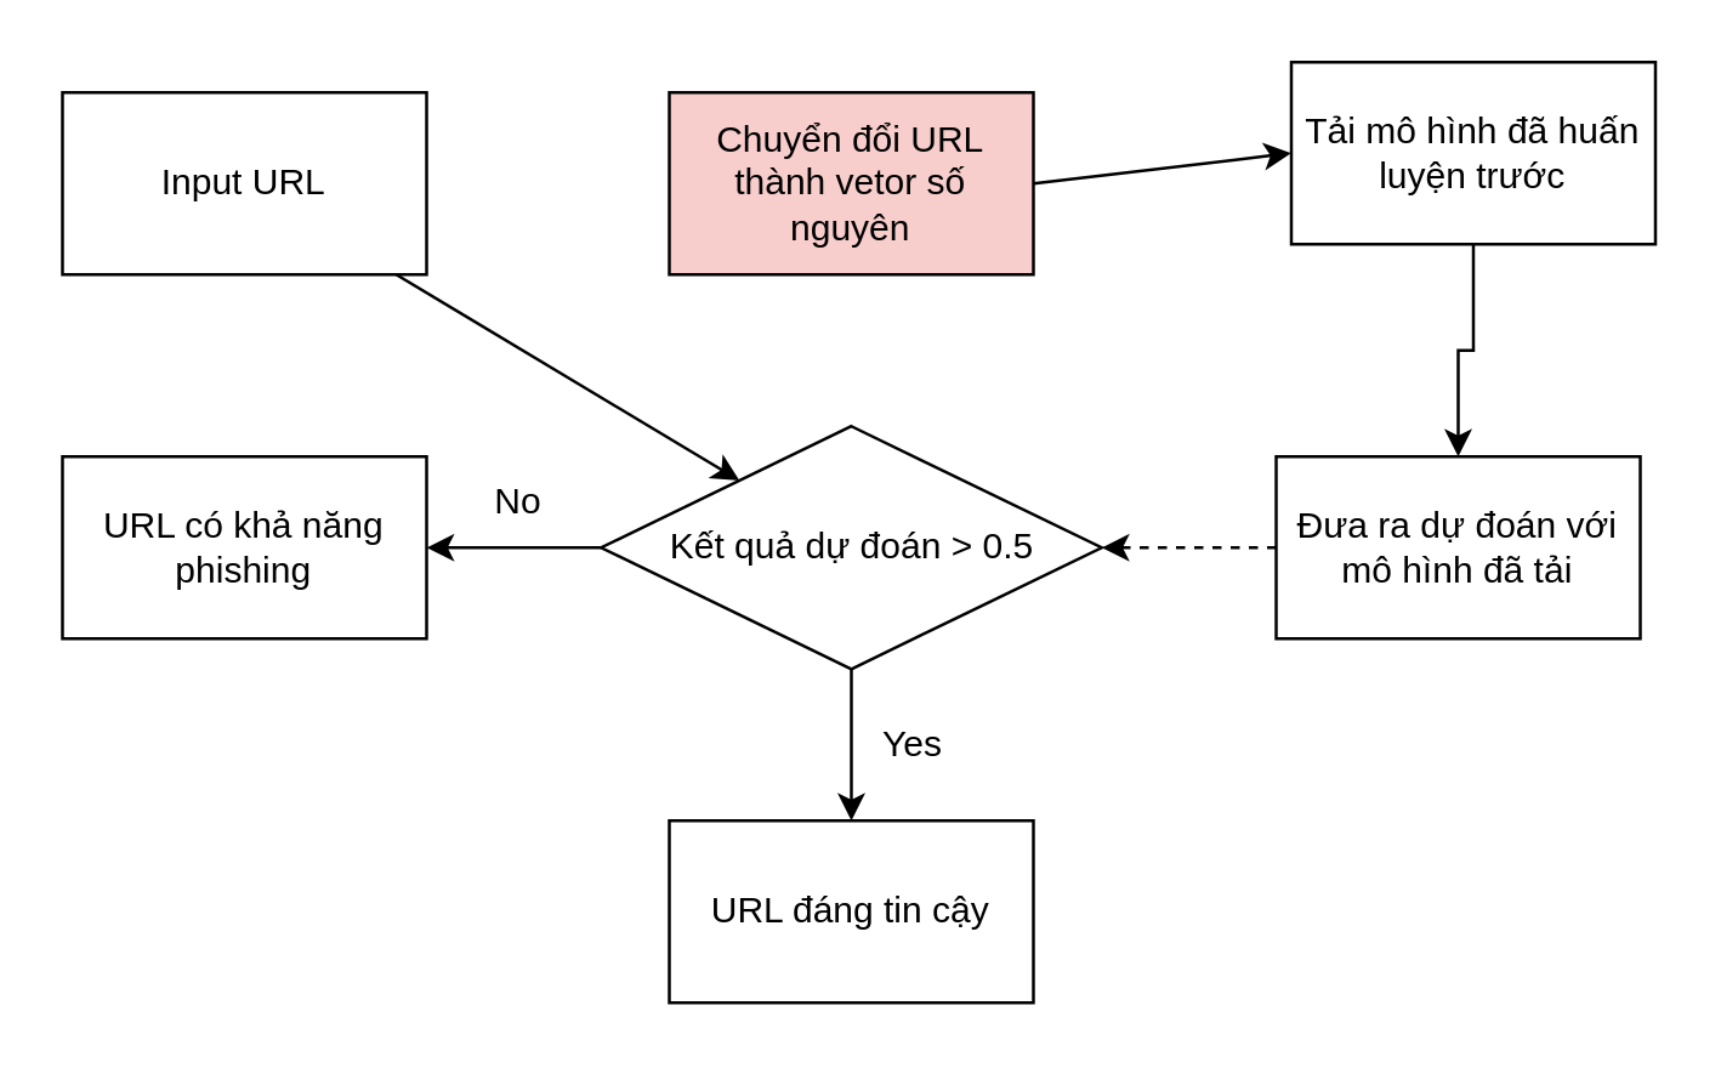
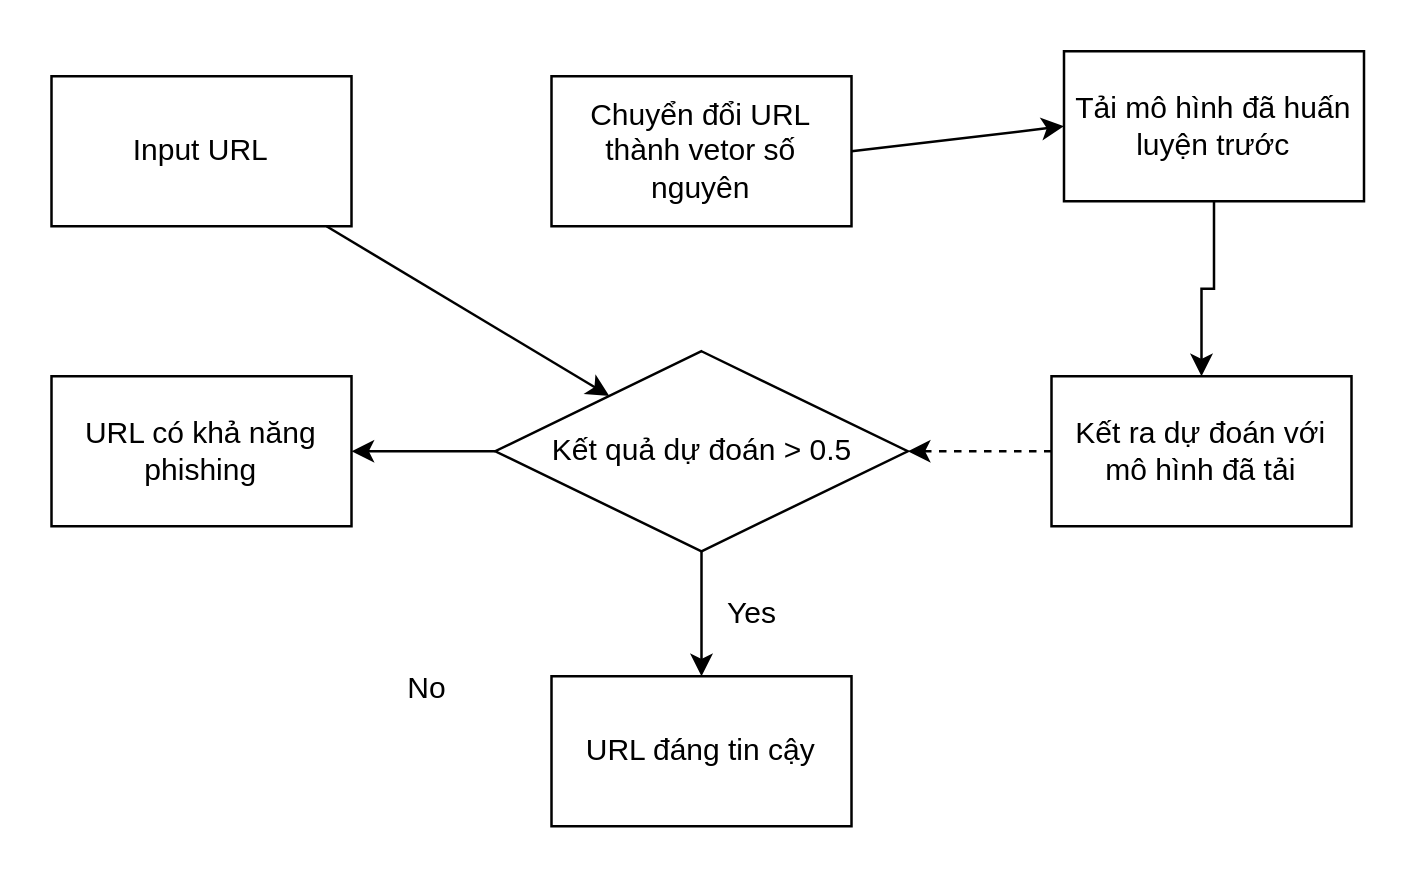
  <mxCell id="0" />
  <mxCell id="1" parent="0" />
  <mxCell id="2" style="rounded=0;orthogonalLoop=1;jettySize=auto;html=1;" edge="1" parent="1" source="3" target="12"><mxGeometry relative="1" as="geometry" /></mxCell>
  <mxCell id="3" value="Input URL" style="rounded=0;whiteSpace=wrap;html=1;" vertex="1" parent="1"><mxGeometry x="20" y="30" width="120" height="60" as="geometry" /></mxCell>
  <mxCell id="4" value="" style="rounded=0;orthogonalLoop=1;jettySize=auto;html=1;entryX=0;entryY=0.5;entryDx=0;entryDy=0;exitX=1;exitY=0.5;exitDx=0;exitDy=0;" edge="1" parent="1" source="5" target="7"><mxGeometry relative="1" as="geometry" /></mxCell>
- <mxCell id="5" value="Chuyển đổi URL thành vetor số nguyên" style="rounded=0;whiteSpace=wrap;html=1;fillColor=#f8cecc;" vertex="1" parent="1"><mxGeometry x="220" y="30" width="120" height="60" as="geometry" /></mxCell>
+ <mxCell id="5" value="Chuyển đổi URL thành vetor số nguyên" style="rounded=0;whiteSpace=wrap;html=1;" vertex="1" parent="1"><mxGeometry x="220" y="30" width="120" height="60" as="geometry" /></mxCell>
  <mxCell id="6" style="edgeStyle=orthogonalEdgeStyle;rounded=0;orthogonalLoop=1;jettySize=auto;html=1;entryX=0.5;entryY=0;entryDx=0;entryDy=0;exitX=0.5;exitY=1;exitDx=0;exitDy=0;" edge="1" parent="1" source="7" target="9"><mxGeometry relative="1" as="geometry" /></mxCell>
  <mxCell id="7" value="Tải mô hình đã huấn luyện trước" style="rounded=0;whiteSpace=wrap;html=1;" vertex="1" parent="1"><mxGeometry x="425" y="20" width="120" height="60" as="geometry" /></mxCell>
  <mxCell id="8" style="edgeStyle=orthogonalEdgeStyle;rounded=0;orthogonalLoop=1;jettySize=auto;html=1;entryX=1;entryY=0.5;entryDx=0;entryDy=0;dashed=1;" edge="1" parent="1" source="9" target="12"><mxGeometry relative="1" as="geometry" /></mxCell>
- <mxCell id="9" value="Đưa ra dự đoán với mô hình đã tải" style="rounded=0;whiteSpace=wrap;html=1;" vertex="1" parent="1"><mxGeometry x="420" y="150" width="120" height="60" as="geometry" /></mxCell>
+ <mxCell id="9" value="Kết ra dự đoán với mô hình đã tải" style="rounded=0;whiteSpace=wrap;html=1;" vertex="1" parent="1"><mxGeometry x="420" y="150" width="120" height="60" as="geometry" /></mxCell>
  <mxCell id="10" style="edgeStyle=orthogonalEdgeStyle;rounded=0;orthogonalLoop=1;jettySize=auto;html=1;" edge="1" parent="1" source="12" target="13"><mxGeometry relative="1" as="geometry" /></mxCell>
  <mxCell id="11" style="edgeStyle=orthogonalEdgeStyle;rounded=0;orthogonalLoop=1;jettySize=auto;html=1;entryX=1;entryY=0.5;entryDx=0;entryDy=0;" edge="1" parent="1" source="12" target="15"><mxGeometry relative="1" as="geometry" /></mxCell>
  <mxCell id="12" value="Kết quả dự đoán &amp;gt; 0.5" style="rhombus;whiteSpace=wrap;html=1;" vertex="1" parent="1"><mxGeometry x="197.5" y="140" width="165" height="80" as="geometry" /></mxCell>
  <mxCell id="13" value="URL đáng tin cậy" style="rounded=0;whiteSpace=wrap;html=1;" vertex="1" parent="1"><mxGeometry x="220" y="270" width="120" height="60" as="geometry" /></mxCell>
  <mxCell id="14" value="Yes" style="text;html=1;align=center;verticalAlign=middle;resizable=0;points=[];autosize=1;strokeColor=none;fillColor=none;" vertex="1" parent="1"><mxGeometry x="280" y="230" width="40" height="30" as="geometry" /></mxCell>
  <mxCell id="15" value="URL có khả năng phishing" style="rounded=0;whiteSpace=wrap;html=1;" vertex="1" parent="1"><mxGeometry x="20" y="150" width="120" height="60" as="geometry" /></mxCell>
- <mxCell id="16" value="No" style="text;html=1;align=center;verticalAlign=middle;resizable=0;points=[];autosize=1;strokeColor=none;fillColor=none;" vertex="1" parent="1"><mxGeometry x="150" y="150" width="40" height="30" as="geometry" /></mxCell>
+ <mxCell id="16" value="No" style="text;html=1;align=center;verticalAlign=middle;resizable=0;points=[];autosize=1;strokeColor=none;fillColor=none;" vertex="1" parent="1"><mxGeometry x="150" y="260" width="40" height="30" as="geometry" /></mxCell>
